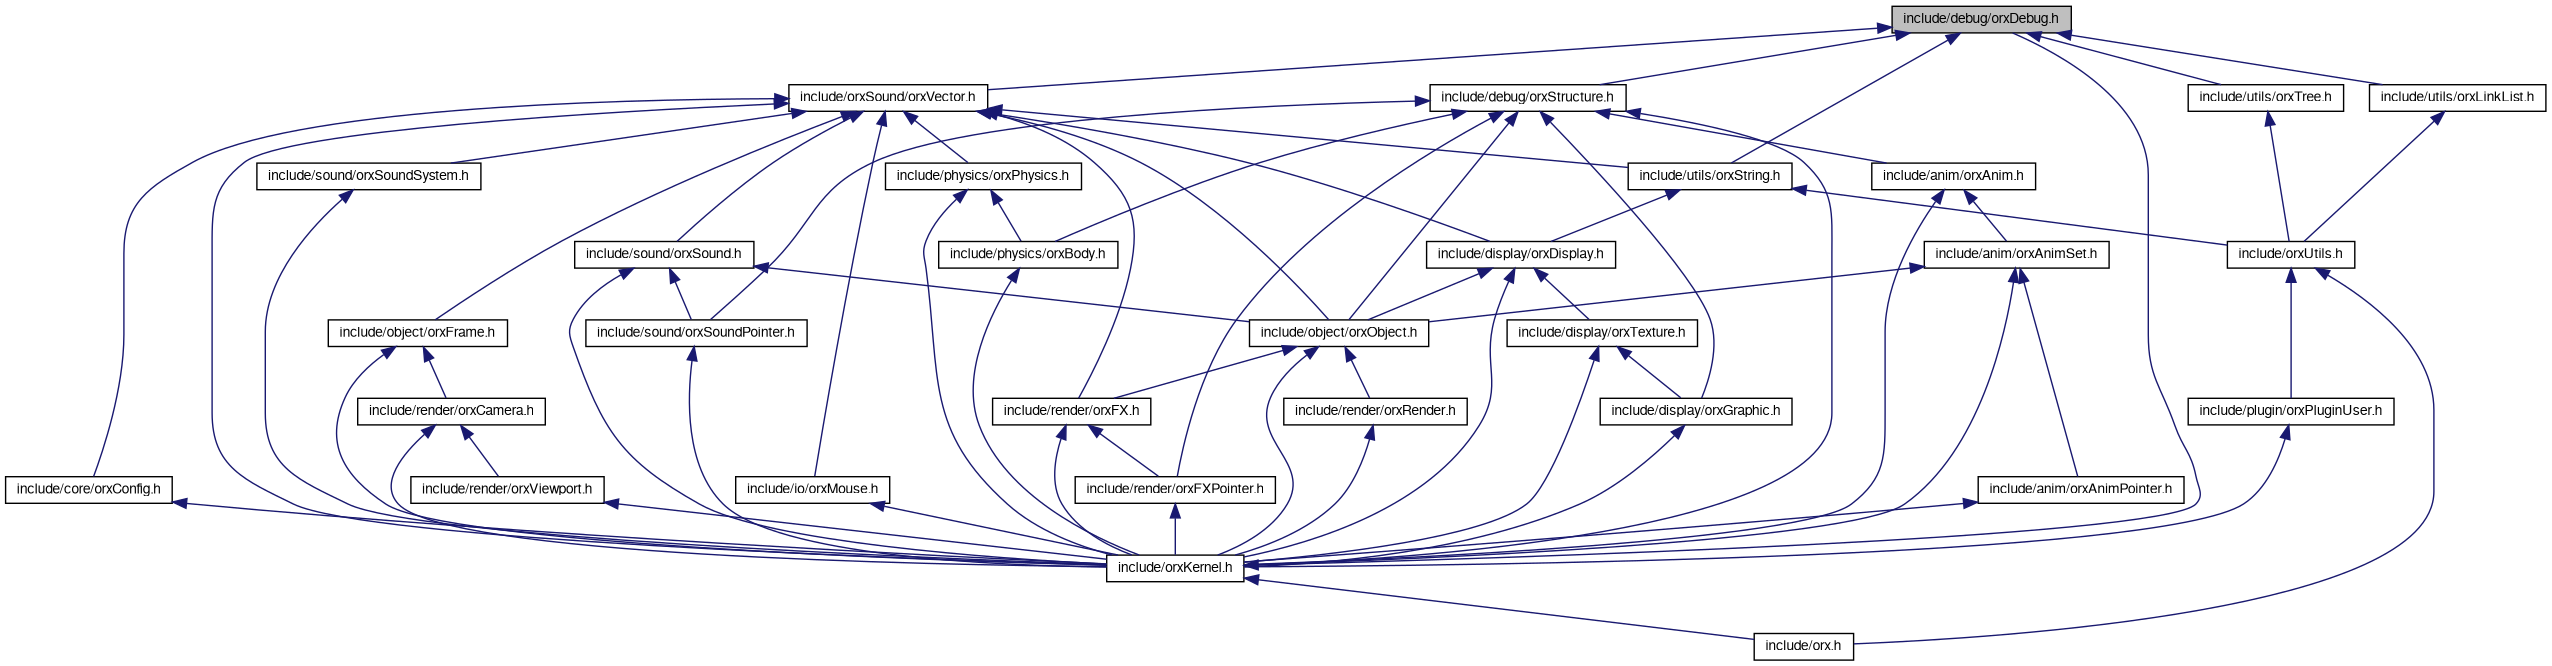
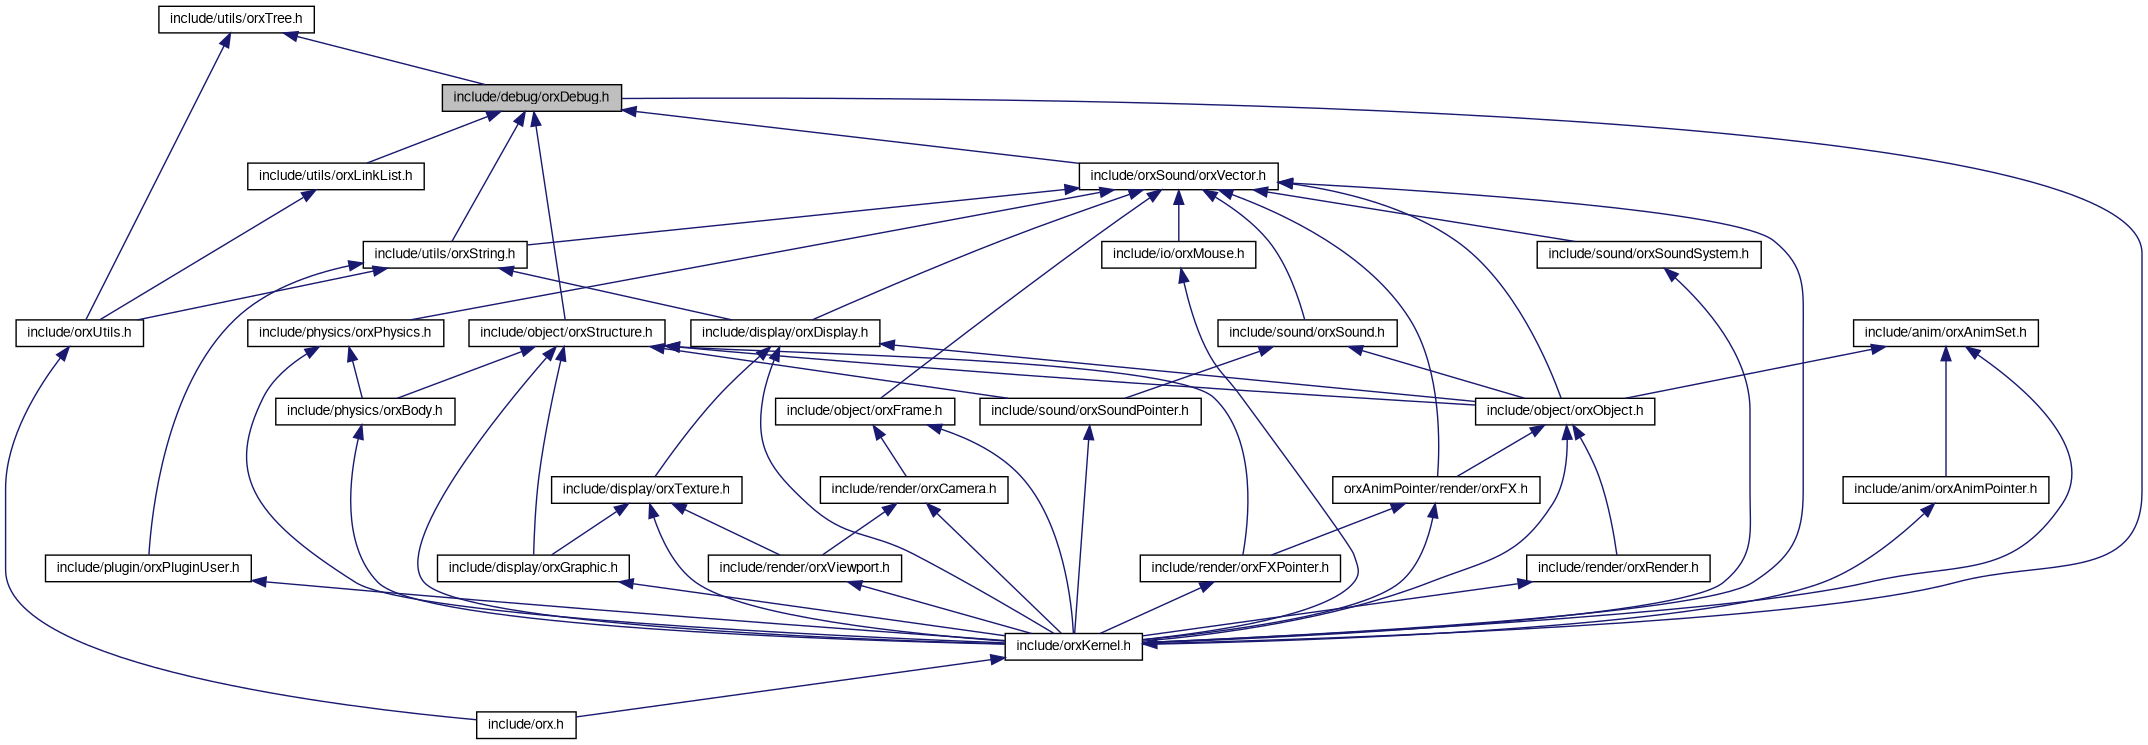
  digraph {
    node [color=black fontname=FreeSans fontsize=10 shape=record]
    edge [color=midnightblue dir=back fontname=FreeSans fontsize=10 labelfontname=FreeSans labelfontsize=10 style=solid]
    n1 [fillcolor=grey75 fontcolor=black height=0.2 label="include/debug/orxDebug.h" style=filled width=0.4]
    n2 [height=0.2 label="include/orxSound/orxVector.h" width=0.4]
    n3 [height=0.2 label="include/utils/orxString.h" width=0.4]
-   n4 [height=0.2 label="include/debug/orxStructure.h" width=0.4]
+   n4 [height=0.2 label="include/object/orxStructure.h" width=0.4]
    n5 [height=0.2 label="include/utils/orxLinkList.h" width=0.4]
    n6 [height=0.2 label="include/utils/orxTree.h" width=0.4]
    n7 [height=0.2 label="include/orxKernel.h" width=0.4]
-   n8 [height=0.2 label="include/core/orxConfig.h" width=0.4]
    n9 [height=0.2 label="include/display/orxDisplay.h" width=0.4]
    n10 [height=0.2 label="include/object/orxObject.h" width=0.4]
-   n11 [height=0.2 label="include/render/orxFX.h" width=0.4]
+   n11 [height=0.2 label="orxAnimPointer/render/orxFX.h" width=0.4]
    n12 [height=0.2 label="include/io/orxMouse.h" width=0.4]
    n13 [height=0.2 label="include/object/orxFrame.h" width=0.4]
    n14 [height=0.2 label="include/physics/orxPhysics.h" width=0.4]
    n15 [height=0.2 label="include/sound/orxSound.h" width=0.4]
    n16 [height=0.2 label="include/sound/orxSoundSystem.h" width=0.4]
    n17 [height=0.2 label="include/orx.h" width=0.4]
    n18 [height=0.2 label="include/plugin/orxPluginUser.h" width=0.4]
    n19 [height=0.2 label="include/orxUtils.h" width=0.4]
    n20 [height=0.2 label="include/display/orxGraphic.h" width=0.4]
    n21 [height=0.2 label="include/render/orxFXPointer.h" width=0.4]
    n22 [height=0.2 label="include/physics/orxBody.h" width=0.4]
    n23 [height=0.2 label="include/sound/orxSoundPointer.h" width=0.4]
-   n24 [height=0.2 label="include/anim/orxAnim.h" width=0.4]
    n25 [height=0.2 label="include/display/orxTexture.h" width=0.4]
    n26 [height=0.2 label="include/render/orxRender.h" width=0.4]
    n27 [height=0.2 label="include/render/orxCamera.h" width=0.4]
    n28 [height=0.2 label="include/render/orxViewport.h" width=0.4]
    n29 [height=0.2 label="include/anim/orxAnimSet.h" width=0.4]
    n30 [height=0.2 label="include/anim/orxAnimPointer.h" width=0.4]
    n1 -> n2
    n1 -> n3
    n1 -> n4
    n1 -> n5
-   n1 -> n6
+   n6 -> n1
    n2 -> n3
    n2 -> n7
-   n2 -> n8
    n2 -> n9
    n2 -> n10
    n2 -> n11
    n2 -> n12
    n2 -> n13
    n2 -> n14
    n2 -> n15
    n2 -> n16
    n3 -> n9
-   n19 -> n18
+   n3 -> n18
    n3 -> n19
    n4 -> n7
    n4 -> n10
    n4 -> n20
    n4 -> n21
    n4 -> n22
    n4 -> n23
-   n4 -> n24
    n5 -> n19
    n6 -> n19
    n7 -> n1
    n7 -> n17
-   n8 -> n7
    n9 -> n7
    n9 -> n10
    n9 -> n25
    n10 -> n7
    n10 -> n11
    n10 -> n26
    n11 -> n7
    n11 -> n21
    n12 -> n7
    n13 -> n7
    n13 -> n27
    n14 -> n7
    n14 -> n22
-   n15 -> n7
    n15 -> n10
    n15 -> n23
    n16 -> n7
    n18 -> n7
    n19 -> n17
    n20 -> n7
    n21 -> n7
    n22 -> n7
    n23 -> n7
-   n24 -> n7
-   n24 -> n29
    n25 -> n7
    n25 -> n20
+   n25 -> n28
    n26 -> n7
    n27 -> n7
    n27 -> n28
    n28 -> n7
    n29 -> n7
    n29 -> n10
    n29 -> n30
    n30 -> n7
  }
